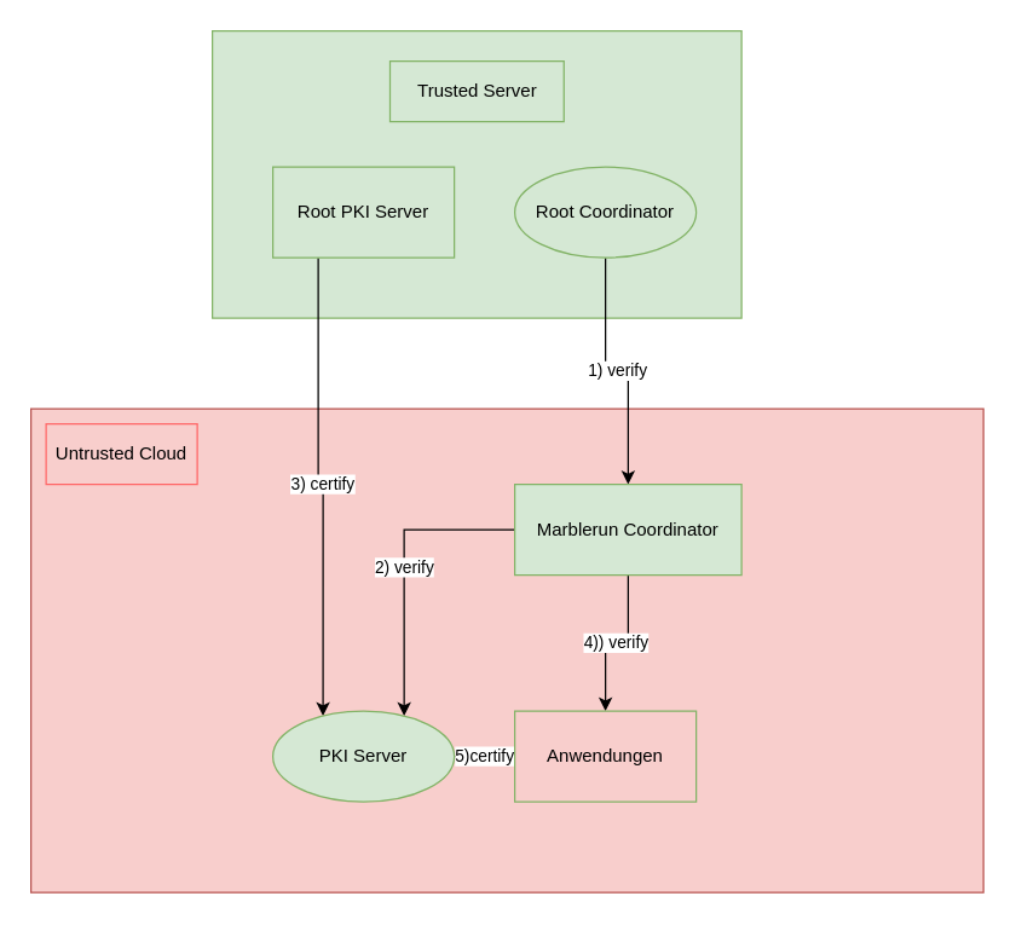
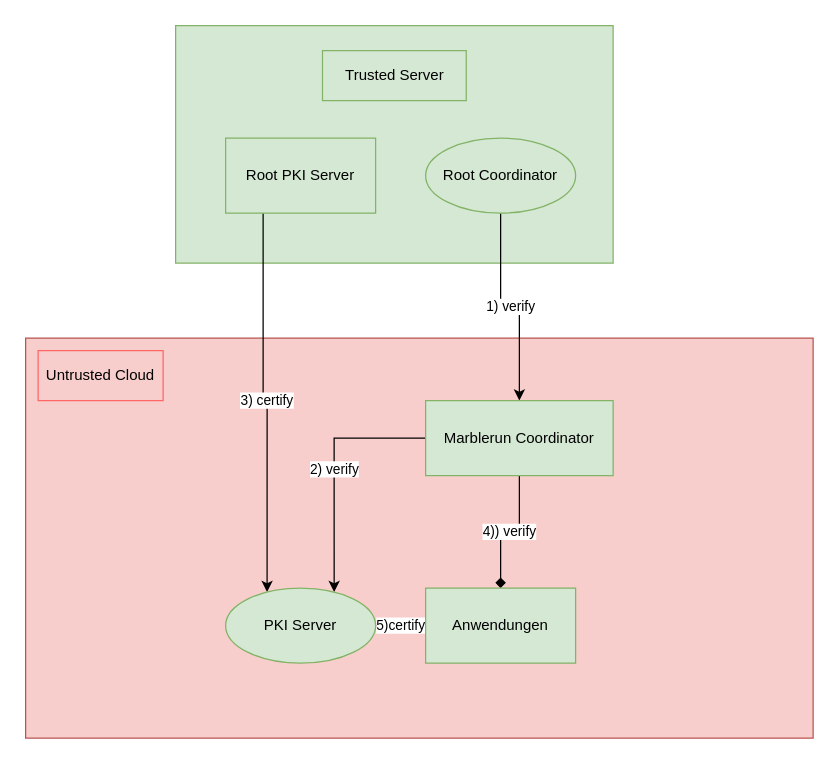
  <mxCell id="0" />
  <mxCell id="1" parent="0" />
  <mxCell id="2" value="" style="rounded=0;whiteSpace=wrap;html=1;strokeColor=#b85450;fillColor=#f8cecc;" parent="1" vertex="1"><mxGeometry x="20" y="270" width="630" height="320" as="geometry" /></mxCell>
  <mxCell id="3" value="" style="rounded=0;whiteSpace=wrap;html=1;strokeColor=#82b366;fillColor=#d5e8d4;" parent="1" vertex="1"><mxGeometry x="140" y="20" width="350" height="190" as="geometry" /></mxCell>
  <mxCell id="4" value="Trusted Server" style="text;html=1;strokeColor=#82b366;fillColor=#d5e8d4;align=center;verticalAlign=middle;whiteSpace=wrap;rounded=0;" parent="1" vertex="1"><mxGeometry x="257.5" y="40" width="115" height="40" as="geometry" /></mxCell>
  <mxCell id="5" value="3) certify" style="edgeStyle=orthogonalEdgeStyle;rounded=0;orthogonalLoop=1;jettySize=auto;html=1;exitX=0.25;exitY=1;exitDx=0;exitDy=0;entryX=0.25;entryY=0;entryDx=0;entryDy=0;" edge="1" parent="1" source="6" target="14"><mxGeometry relative="1" as="geometry" /></mxCell>
  <mxCell id="6" value="Root PKI Server" style="rounded=0;whiteSpace=wrap;html=1;fillColor=#d5e8d4;strokeColor=#82b366;" parent="1" vertex="1"><mxGeometry x="180" y="110" width="120" height="60" as="geometry" /></mxCell>
  <mxCell id="7" value="1) verify" style="edgeStyle=orthogonalEdgeStyle;rounded=0;orthogonalLoop=1;jettySize=auto;html=1;exitX=0.5;exitY=1;exitDx=0;exitDy=0;entryX=0.5;entryY=0;entryDx=0;entryDy=0;" parent="1" source="8" target="12" edge="1"><mxGeometry relative="1" as="geometry"><mxPoint as="offset" /></mxGeometry></mxCell>
  <mxCell id="8" value="Root Coordinator" style="ellipse;whiteSpace=wrap;html=1;fillColor=#d5e8d4;strokeColor=#82b366;" parent="1" vertex="1"><mxGeometry x="340" y="110" width="120" height="60" as="geometry" /></mxCell>
  <mxCell id="9" value="Untrusted Cloud" style="text;html=1;strokeColor=#FF6666;fillColor=#f8cecc;align=center;verticalAlign=middle;whiteSpace=wrap;rounded=0;" parent="1" vertex="1"><mxGeometry x="30" y="280" width="100" height="40" as="geometry" /></mxCell>
  <mxCell id="10" value="2) verify" style="edgeStyle=orthogonalEdgeStyle;rounded=0;orthogonalLoop=1;jettySize=auto;html=1;exitX=0;exitY=0.5;exitDx=0;exitDy=0;entryX=0.75;entryY=0;entryDx=0;entryDy=0;" edge="1" parent="1" source="12" target="14"><mxGeometry relative="1" as="geometry" /></mxCell>
- <mxCell id="11" value="4)) verify" style="edgeStyle=orthogonalEdgeStyle;rounded=0;orthogonalLoop=1;jettySize=auto;html=1;exitX=0.5;exitY=1;exitDx=0;exitDy=0;entryX=0.5;entryY=0;entryDx=0;entryDy=0;" edge="1" parent="1" source="12" target="15"><mxGeometry relative="1" as="geometry" /></mxCell>
+ <mxCell id="11" value="4)) verify" style="edgeStyle=orthogonalEdgeStyle;rounded=0;orthogonalLoop=1;jettySize=auto;html=1;exitX=0.5;exitY=1;exitDx=0;exitDy=0;entryX=0.5;entryY=0;entryDx=0;entryDy=0;endArrow=diamond;" edge="1" parent="1" source="12" target="15"><mxGeometry relative="1" as="geometry" /></mxCell>
  <mxCell id="12" value="Marblerun Coordinator" style="rounded=0;whiteSpace=wrap;html=1;fillColor=#d5e8d4;strokeColor=#82b366;" parent="1" vertex="1"><mxGeometry x="340" y="320" width="150" height="60" as="geometry" /></mxCell>
  <mxCell id="13" value="5)certify" style="edgeStyle=orthogonalEdgeStyle;rounded=0;orthogonalLoop=1;jettySize=auto;html=1;exitX=1;exitY=0.5;exitDx=0;exitDy=0;entryX=0;entryY=0.5;entryDx=0;entryDy=0;" edge="1" parent="1" source="14" target="15"><mxGeometry relative="1" as="geometry" /></mxCell>
  <mxCell id="14" value="PKI Server" style="ellipse;whiteSpace=wrap;html=1;fillColor=#d5e8d4;strokeColor=#82b366;" parent="1" vertex="1"><mxGeometry x="180" y="470" width="120" height="60" as="geometry" /></mxCell>
- <mxCell id="15" value="Anwendungen" style="rounded=0;whiteSpace=wrap;html=1;fillColor=#f8cecc;strokeColor=#82b366;" parent="1" vertex="1"><mxGeometry x="340" y="470" width="120" height="60" as="geometry" /></mxCell>
+ <mxCell id="15" value="Anwendungen" style="rounded=0;whiteSpace=wrap;html=1;fillColor=#d5e8d4;strokeColor=#82b366;" parent="1" vertex="1"><mxGeometry x="340" y="470" width="120" height="60" as="geometry" /></mxCell>
